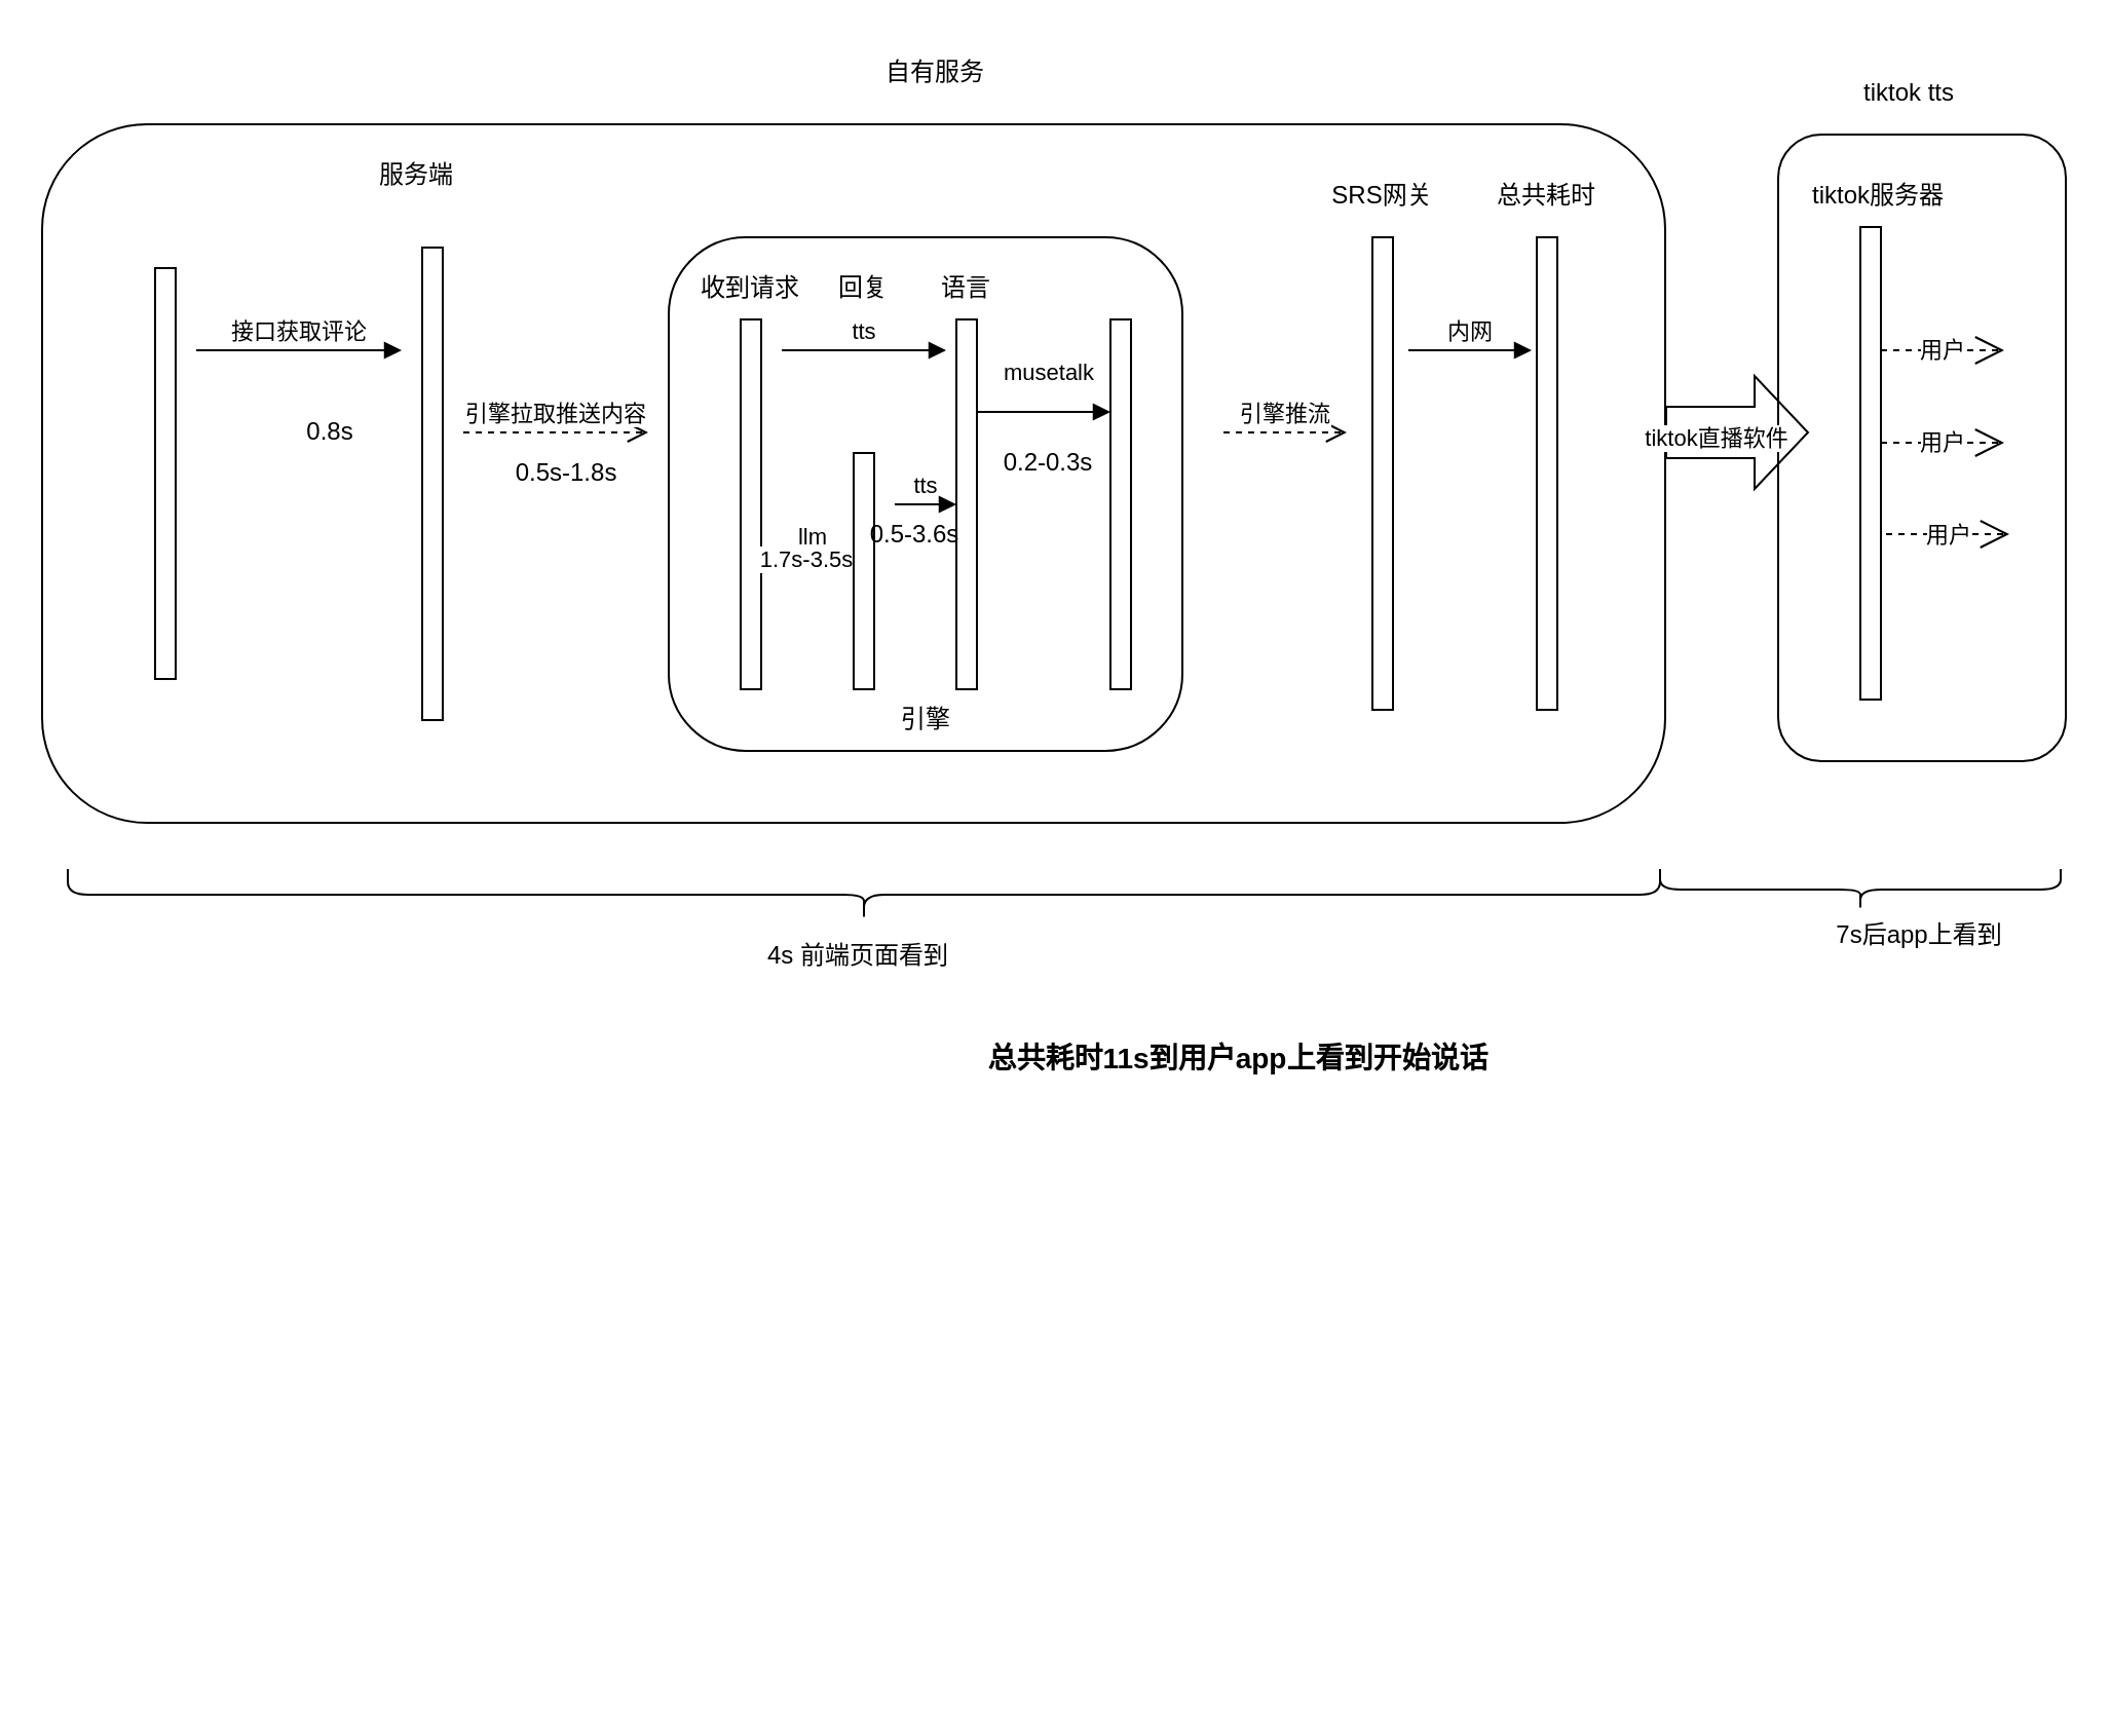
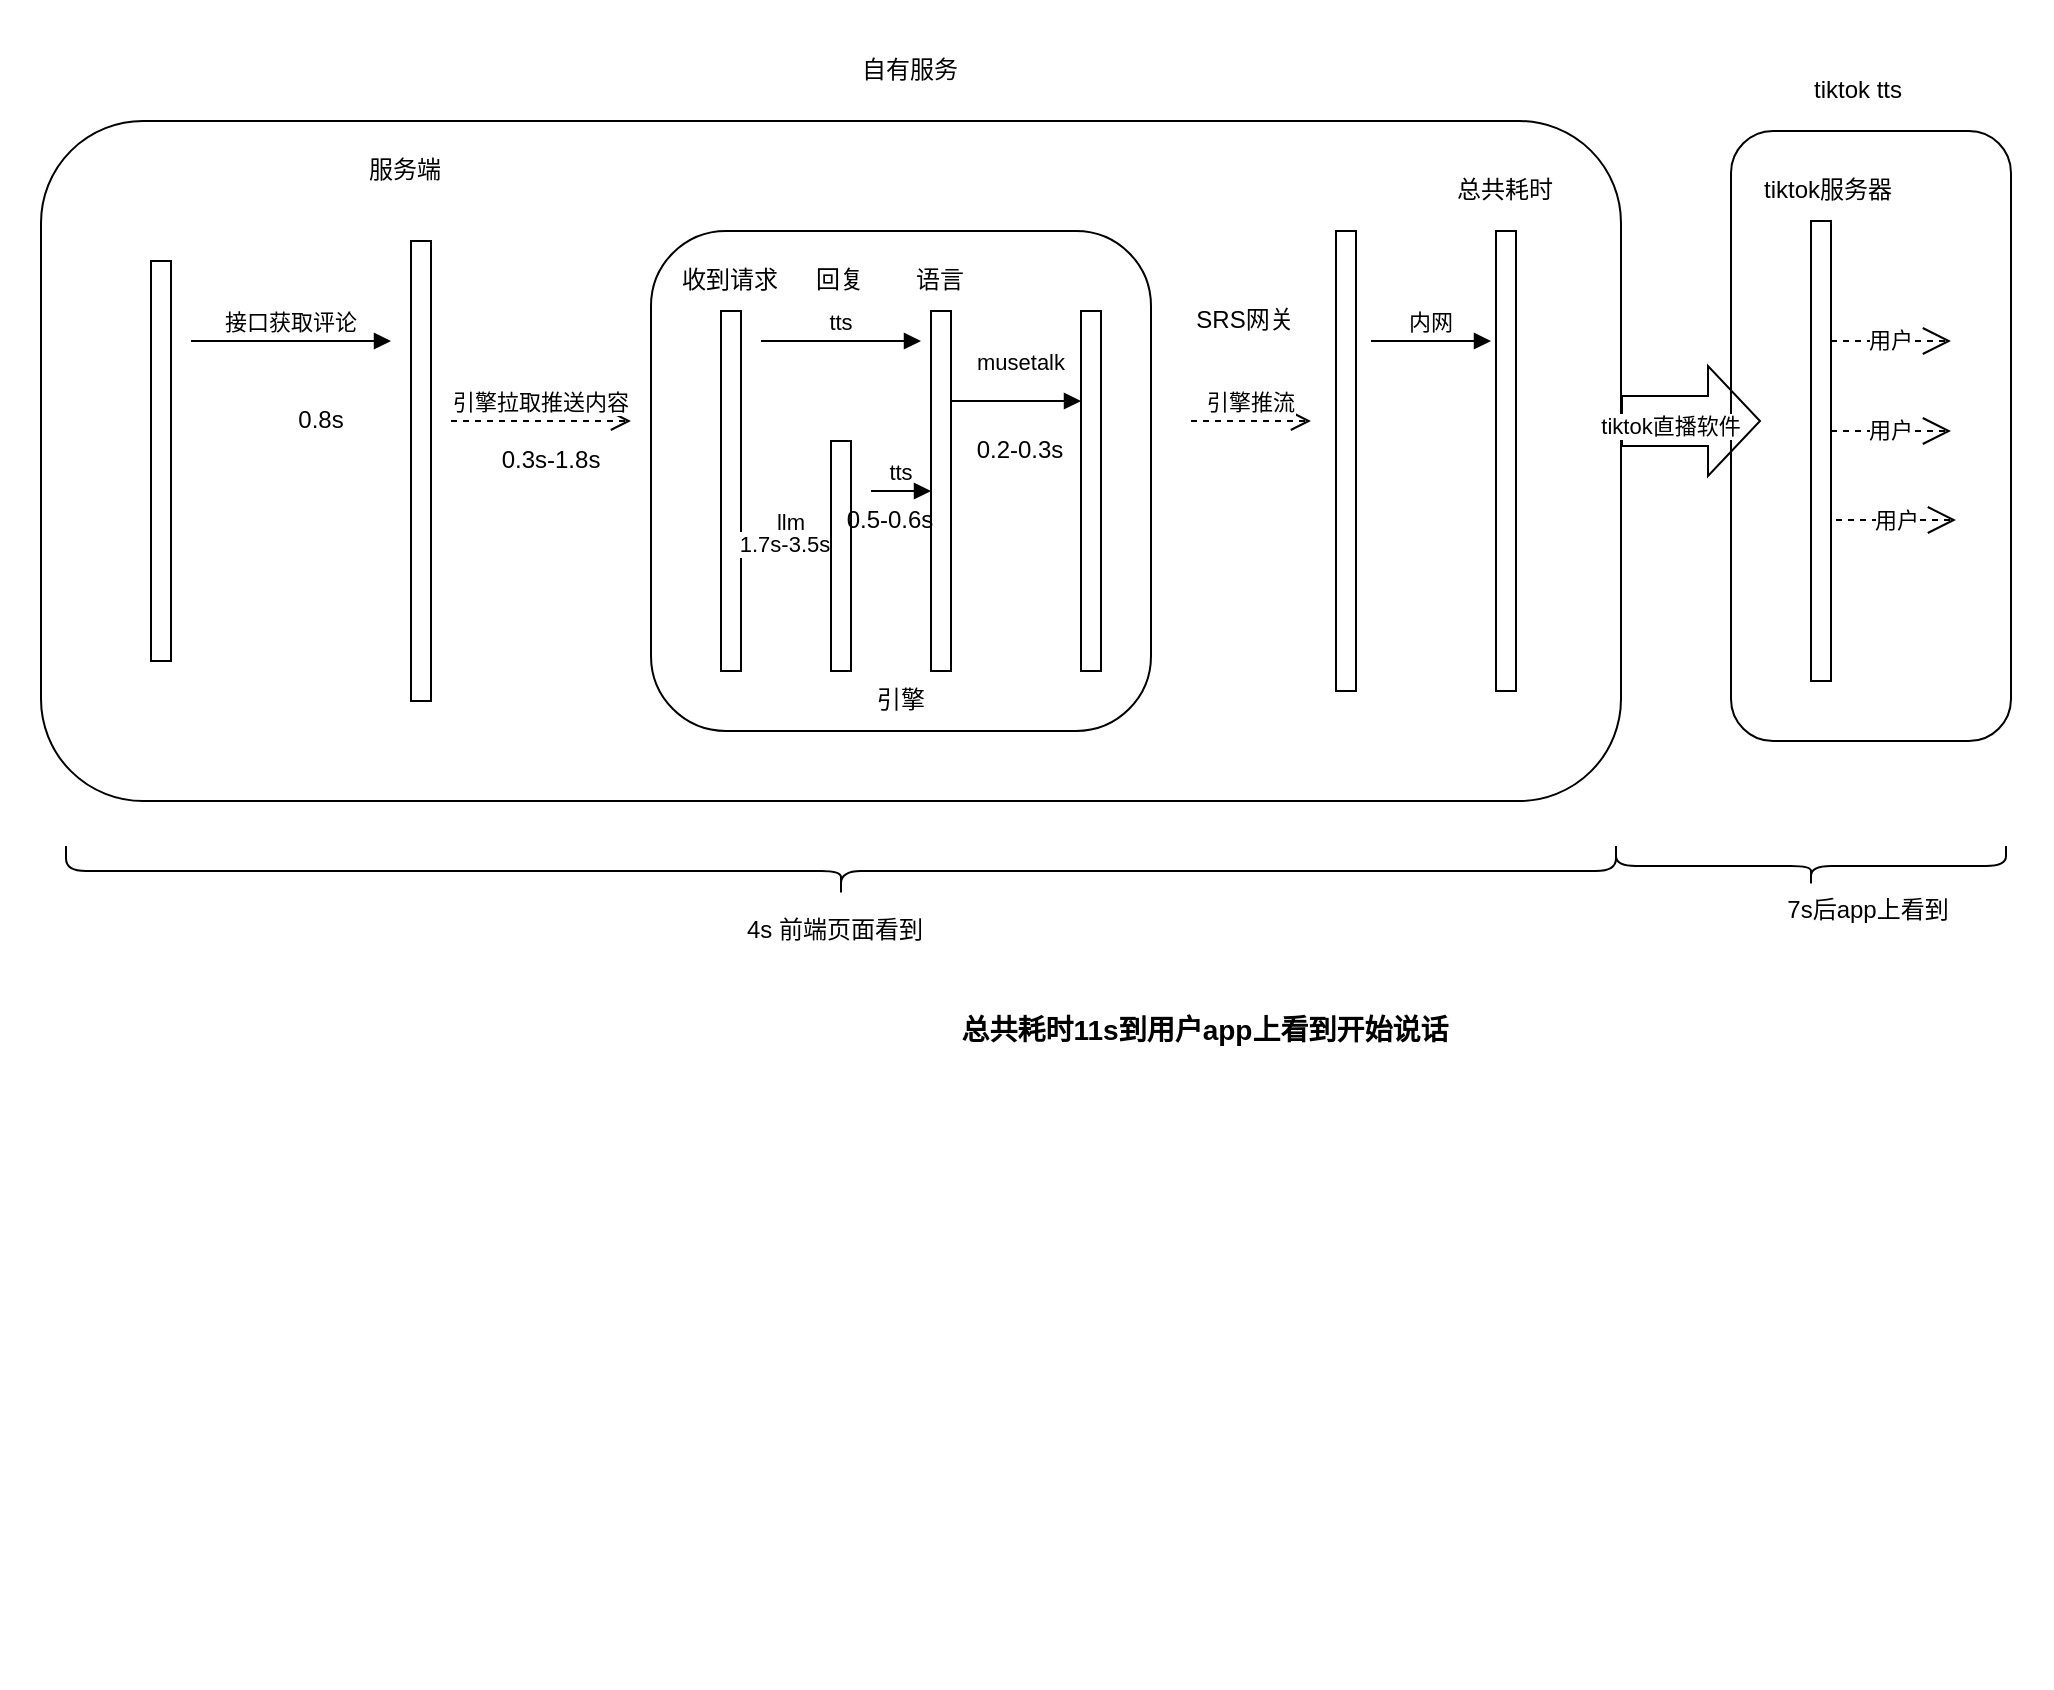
  <mxCell id="0" />
  <mxCell id="1" parent="0" />
  <mxCell id="2" value="" style="rounded=1;whiteSpace=wrap;html=1;" parent="1" vertex="1"><mxGeometry x="865" y="65" width="140" height="305" as="geometry" /></mxCell>
  <mxCell id="3" value="" style="rounded=1;whiteSpace=wrap;html=1;" parent="1" vertex="1"><mxGeometry x="20" y="60" width="790" height="340" as="geometry" /></mxCell>
  <mxCell id="4" value="" style="rounded=1;whiteSpace=wrap;html=1;" parent="1" vertex="1"><mxGeometry x="325" y="115" width="250" height="250" as="geometry" /></mxCell>
  <mxCell id="5" value="" style="html=1;points=[];perimeter=orthogonalPerimeter;" parent="1" vertex="1"><mxGeometry x="75" y="130" width="10" height="200" as="geometry" /></mxCell>
  <mxCell id="6" value="接口获取评论" style="html=1;verticalAlign=bottom;endArrow=block;rounded=0;" parent="1" edge="1"><mxGeometry width="80" relative="1" as="geometry"><mxPoint x="95" y="170" as="sourcePoint" /><mxPoint x="195" y="170" as="targetPoint" /><mxPoint as="offset" /></mxGeometry></mxCell>
  <mxCell id="7" value="" style="html=1;points=[];perimeter=orthogonalPerimeter;" parent="1" vertex="1"><mxGeometry x="205" y="120" width="10" height="230" as="geometry" /></mxCell>
  <mxCell id="8" value="服务端" style="text;html=1;strokeColor=none;fillColor=none;align=center;verticalAlign=middle;whiteSpace=wrap;rounded=0;" parent="1" vertex="1"><mxGeometry x="165" y="70" width="75" height="30" as="geometry" /></mxCell>
  <mxCell id="9" value="" style="html=1;points=[];perimeter=orthogonalPerimeter;" parent="1" vertex="1"><mxGeometry x="415" y="220" width="10" height="115" as="geometry" /></mxCell>
  <mxCell id="10" value="" style="html=1;points=[];perimeter=orthogonalPerimeter;" parent="1" vertex="1"><mxGeometry x="465" y="155" width="10" height="180" as="geometry" /></mxCell>
  <mxCell id="11" value="" style="html=1;points=[];perimeter=orthogonalPerimeter;" parent="1" vertex="1"><mxGeometry x="540" y="155" width="10" height="180" as="geometry" /></mxCell>
  <mxCell id="12" value="引擎" style="text;html=1;align=center;verticalAlign=middle;resizable=0;points=[];autosize=1;strokeColor=none;fillColor=none;" parent="1" vertex="1"><mxGeometry x="425" y="335" width="50" height="30" as="geometry" /></mxCell>
  <mxCell id="13" value="" style="html=1;points=[];perimeter=orthogonalPerimeter;" parent="1" vertex="1"><mxGeometry x="667.5" y="115" width="10" height="230" as="geometry" /></mxCell>
  <mxCell id="14" value="" style="html=1;points=[];perimeter=orthogonalPerimeter;" parent="1" vertex="1"><mxGeometry x="747.5" y="115" width="10" height="230" as="geometry" /></mxCell>
  <mxCell id="15" value="" style="html=1;points=[];perimeter=orthogonalPerimeter;" parent="1" vertex="1"><mxGeometry x="905" y="110" width="10" height="230" as="geometry" /></mxCell>
- <mxCell id="16" value="SRS网关" style="text;html=1;strokeColor=none;fillColor=none;align=center;verticalAlign=middle;whiteSpace=wrap;rounded=0;" parent="1" vertex="1"><mxGeometry x="635" y="80" width="75" height="30" as="geometry" /></mxCell>
+ <mxCell id="16" value="SRS网关" style="text;html=1;strokeColor=none;fillColor=none;align=center;verticalAlign=middle;whiteSpace=wrap;rounded=0;" parent="1" vertex="1"><mxGeometry x="585" y="145" width="75" height="30" as="geometry" /></mxCell>
  <mxCell id="17" value="总共耗时" style="text;html=1;strokeColor=none;fillColor=none;align=center;verticalAlign=middle;whiteSpace=wrap;rounded=0;" parent="1" vertex="1"><mxGeometry x="715" y="80" width="75" height="30" as="geometry" /></mxCell>
  <mxCell id="18" value="tiktok tts" style="text;html=1;strokeColor=none;fillColor=none;align=center;verticalAlign=middle;whiteSpace=wrap;rounded=0;" parent="1" vertex="1"><mxGeometry x="885" y="30" width="87.5" height="30" as="geometry" /></mxCell>
  <mxCell id="19" value="引擎推流" style="html=1;verticalAlign=bottom;endArrow=open;dashed=1;endSize=8;rounded=0;" parent="1" edge="1"><mxGeometry relative="1" as="geometry"><mxPoint x="595" y="210" as="sourcePoint" /><mxPoint x="655" y="210" as="targetPoint" /><Array as="points" /></mxGeometry></mxCell>
  <mxCell id="20" value="引擎拉取推送内容" style="html=1;verticalAlign=bottom;endArrow=open;dashed=1;endSize=8;rounded=0;" parent="1" edge="1"><mxGeometry relative="1" as="geometry"><mxPoint x="225" y="210" as="sourcePoint" /><mxPoint x="315" y="210" as="targetPoint" /><Array as="points" /></mxGeometry></mxCell>
  <mxCell id="21" value="回复" style="text;html=1;strokeColor=none;fillColor=none;align=center;verticalAlign=middle;whiteSpace=wrap;rounded=0;" parent="1" vertex="1"><mxGeometry x="390" y="125" width="60" height="30" as="geometry" /></mxCell>
  <mxCell id="22" value="语言" style="text;html=1;strokeColor=none;fillColor=none;align=center;verticalAlign=middle;whiteSpace=wrap;rounded=0;" parent="1" vertex="1"><mxGeometry x="440" y="125" width="60" height="30" as="geometry" /></mxCell>
  <mxCell id="23" value="" style="html=1;points=[];perimeter=orthogonalPerimeter;" parent="1" vertex="1"><mxGeometry x="360" y="155" width="10" height="180" as="geometry" /></mxCell>
  <mxCell id="24" value="收到请求" style="text;html=1;strokeColor=none;fillColor=none;align=center;verticalAlign=middle;whiteSpace=wrap;rounded=0;" parent="1" vertex="1"><mxGeometry x="335" y="125" width="60" height="30" as="geometry" /></mxCell>
  <mxCell id="25" value="tts" style="html=1;verticalAlign=bottom;endArrow=block;rounded=0;" parent="1" edge="1"><mxGeometry width="80" relative="1" as="geometry"><mxPoint x="380" y="170" as="sourcePoint" /><mxPoint x="460" y="170" as="targetPoint" /><mxPoint as="offset" /></mxGeometry></mxCell>
  <mxCell id="26" value="musetalk" style="html=1;verticalAlign=bottom;endArrow=block;rounded=0;" parent="1" edge="1"><mxGeometry x="0.077" y="10" width="80" relative="1" as="geometry"><mxPoint x="475" y="200" as="sourcePoint" /><mxPoint x="540" y="200" as="targetPoint" /><mxPoint as="offset" /></mxGeometry></mxCell>
  <mxCell id="27" value="tts" style="html=1;verticalAlign=bottom;endArrow=block;rounded=0;" parent="1" edge="1"><mxGeometry width="80" relative="1" as="geometry"><mxPoint x="435" y="245" as="sourcePoint" /><mxPoint x="465" y="245" as="targetPoint" /><mxPoint as="offset" /></mxGeometry></mxCell>
  <mxCell id="28" value="llm" style="html=1;verticalAlign=bottom;endArrow=block;rounded=0;" parent="1" edge="1"><mxGeometry width="80" relative="1" as="geometry"><mxPoint x="375" y="270" as="sourcePoint" /><mxPoint x="415" y="270" as="targetPoint" /><mxPoint as="offset" /></mxGeometry></mxCell>
  <mxCell id="29" value="1.7s-3.5s" style="edgeLabel;html=1;align=center;verticalAlign=middle;resizable=0;points=[];" parent="28" vertex="1" connectable="0"><mxGeometry x="-0.2" relative="1" as="geometry"><mxPoint y="1" as="offset" /></mxGeometry></mxCell>
  <mxCell id="30" value="用户" style="endArrow=open;endSize=12;dashed=1;html=1;rounded=0;" parent="1" edge="1"><mxGeometry width="160" relative="1" as="geometry"><mxPoint x="915" y="170" as="sourcePoint" /><mxPoint x="975" y="170" as="targetPoint" /><mxPoint as="offset" /></mxGeometry></mxCell>
  <mxCell id="31" value="内网" style="html=1;verticalAlign=bottom;endArrow=block;rounded=0;" parent="1" edge="1"><mxGeometry width="80" relative="1" as="geometry"><mxPoint x="685" y="170" as="sourcePoint" /><mxPoint x="745" y="170" as="targetPoint" /><mxPoint as="offset" /></mxGeometry></mxCell>
- <mxCell id="32" value="0.5s-1.8s" style="text;html=1;align=center;verticalAlign=middle;resizable=0;points=[];autosize=1;strokeColor=none;fillColor=none;" parent="1" vertex="1"><mxGeometry x="240" y="215" width="70" height="30" as="geometry" /></mxCell>
+ <mxCell id="32" value="0.3s-1.8s" style="text;html=1;align=center;verticalAlign=middle;resizable=0;points=[];autosize=1;strokeColor=none;fillColor=none;" parent="1" vertex="1"><mxGeometry x="240" y="215" width="70" height="30" as="geometry" /></mxCell>
  <mxCell id="33" value="0.8s" style="text;html=1;align=center;verticalAlign=middle;resizable=0;points=[];autosize=1;strokeColor=none;fillColor=none;" parent="1" vertex="1"><mxGeometry x="135" y="195" width="50" height="30" as="geometry" /></mxCell>
- <mxCell id="34" value="0.5-3.6s" style="text;html=1;strokeColor=none;fillColor=none;align=center;verticalAlign=middle;whiteSpace=wrap;rounded=0;" parent="1" vertex="1"><mxGeometry x="415" y="245" width="60" height="30" as="geometry" /></mxCell>
+ <mxCell id="34" value="0.5-0.6s" style="text;html=1;strokeColor=none;fillColor=none;align=center;verticalAlign=middle;whiteSpace=wrap;rounded=0;" parent="1" vertex="1"><mxGeometry x="415" y="245" width="60" height="30" as="geometry" /></mxCell>
  <mxCell id="35" value="0.2-0.3s" style="text;html=1;strokeColor=none;fillColor=none;align=center;verticalAlign=middle;whiteSpace=wrap;rounded=0;" parent="1" vertex="1"><mxGeometry x="480" y="210" width="60" height="30" as="geometry" /></mxCell>
  <mxCell id="36" value="用户" style="endArrow=open;endSize=12;dashed=1;html=1;rounded=0;" parent="1" edge="1"><mxGeometry width="160" relative="1" as="geometry"><mxPoint x="915" y="215" as="sourcePoint" /><mxPoint x="975" y="215" as="targetPoint" /><mxPoint as="offset" /></mxGeometry></mxCell>
  <mxCell id="37" value="用户" style="endArrow=open;endSize=12;dashed=1;html=1;rounded=0;" parent="1" edge="1"><mxGeometry width="160" relative="1" as="geometry"><mxPoint x="917.5" y="259.5" as="sourcePoint" /><mxPoint x="977.5" y="259.5" as="targetPoint" /><mxPoint as="offset" /></mxGeometry></mxCell>
  <mxCell id="38" value="" style="shape=flexArrow;endArrow=classic;html=1;rounded=0;endWidth=29;endSize=8.33;width=25;" parent="1" edge="1"><mxGeometry width="50" height="50" relative="1" as="geometry"><mxPoint x="810" y="210" as="sourcePoint" /><mxPoint x="880" y="210" as="targetPoint" /></mxGeometry></mxCell>
  <mxCell id="39" value="tiktok直播软件" style="edgeLabel;html=1;align=center;verticalAlign=middle;resizable=0;points=[];" parent="38" vertex="1" connectable="0"><mxGeometry x="-0.325" y="-1" relative="1" as="geometry"><mxPoint y="1" as="offset" /></mxGeometry></mxCell>
  <mxCell id="40" value="自有服务" style="text;html=1;strokeColor=none;fillColor=none;align=center;verticalAlign=middle;whiteSpace=wrap;rounded=0;" parent="1" vertex="1"><mxGeometry x="425" y="20" width="60" height="30" as="geometry" /></mxCell>
  <mxCell id="41" value="tiktok服务器" style="text;html=1;strokeColor=none;fillColor=none;align=center;verticalAlign=middle;whiteSpace=wrap;rounded=0;" parent="1" vertex="1"><mxGeometry x="870" y="80" width="87.5" height="30" as="geometry" /></mxCell>
  <mxCell id="42" value="" style="shape=curlyBracket;whiteSpace=wrap;html=1;rounded=1;flipH=1;labelPosition=right;verticalLabelPosition=middle;align=left;verticalAlign=middle;size=0.5;rotation=90;" parent="1" vertex="1"><mxGeometry x="407.5" y="47.5" width="25" height="775" as="geometry" /></mxCell>
  <mxCell id="43" value="4s 前端页面看到" style="text;html=1;strokeColor=none;fillColor=none;align=center;verticalAlign=middle;whiteSpace=wrap;rounded=0;" parent="1" vertex="1"><mxGeometry x="360" y="450" width="115" height="30" as="geometry" /></mxCell>
  <mxCell id="44" value="" style="shape=curlyBracket;whiteSpace=wrap;html=1;rounded=1;flipH=1;labelPosition=right;verticalLabelPosition=middle;align=left;verticalAlign=middle;size=0.5;rotation=90;" parent="1" vertex="1"><mxGeometry x="895" y="335" width="20" height="195" as="geometry" /></mxCell>
  <mxCell id="45" value="7s后app上看到" style="text;html=1;strokeColor=none;fillColor=none;align=center;verticalAlign=middle;whiteSpace=wrap;rounded=0;" parent="1" vertex="1"><mxGeometry x="875" y="440" width="117.5" height="30" as="geometry" /></mxCell>
  <mxCell id="46" value="&lt;font style=&quot;font-size: 14px;&quot;&gt;&lt;b&gt;总共耗时11s到用户app上看到开始说话&lt;/b&gt;&lt;/font&gt;" style="text;html=1;strokeColor=none;fillColor=none;align=center;verticalAlign=middle;whiteSpace=wrap;rounded=0;" parent="1" vertex="1"><mxGeometry x="470" y="510" width="265" height="10" as="geometry" /></mxCell>
